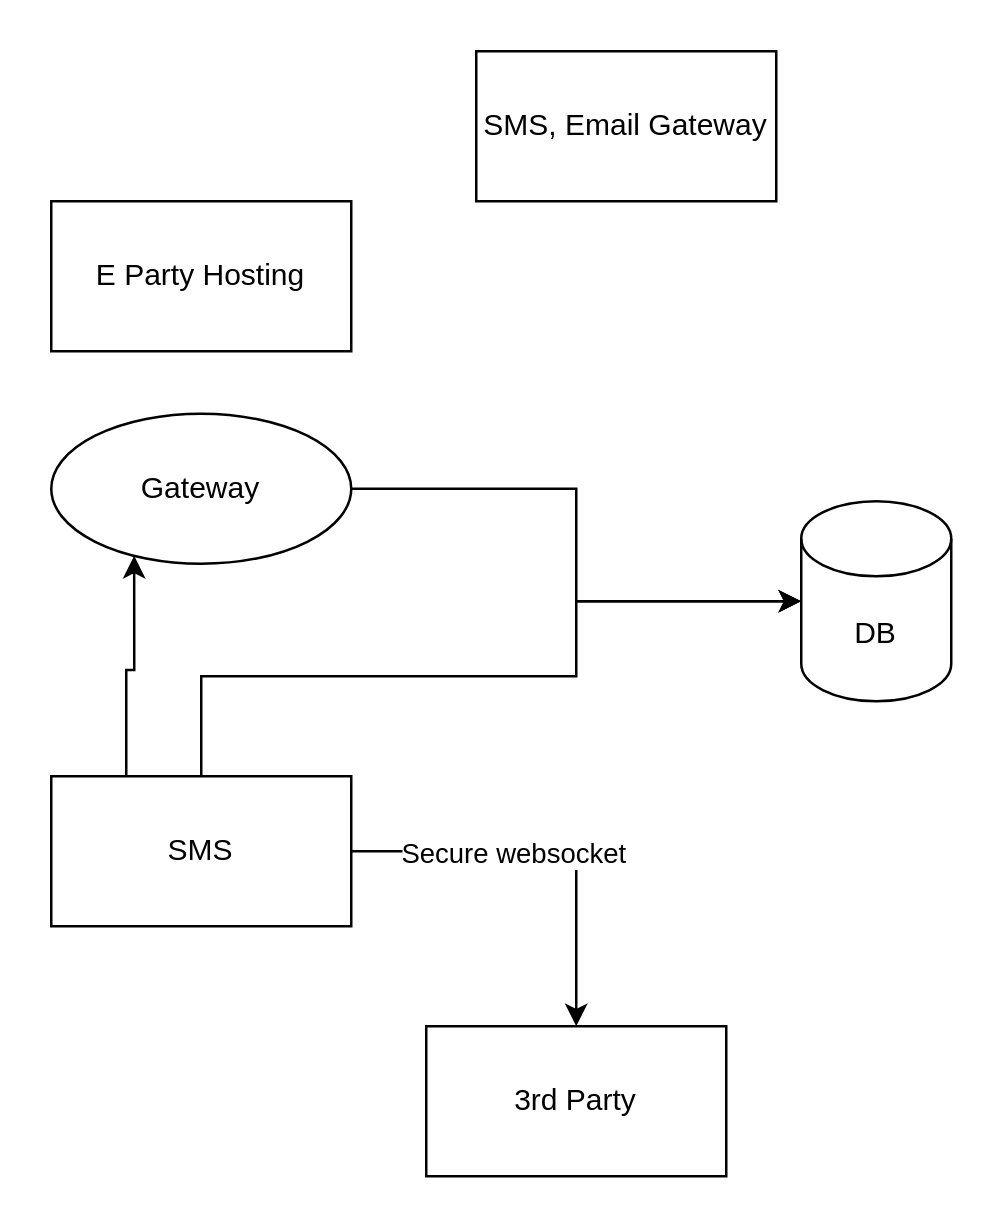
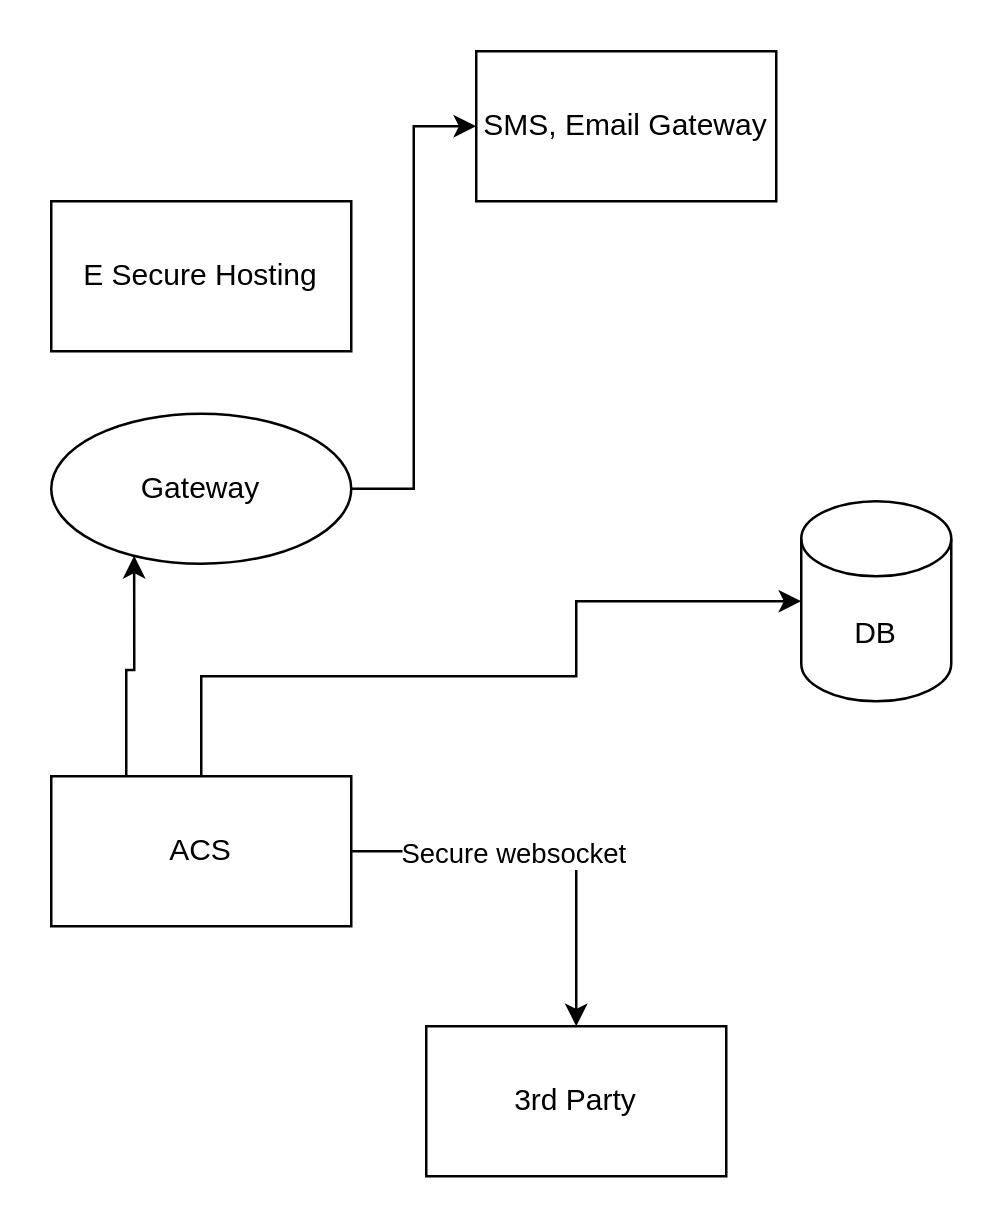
  <mxCell id="0" />
  <mxCell id="1" parent="0" />
- <mxCell id="2" style="edgeStyle=orthogonalEdgeStyle;rounded=0;orthogonalLoop=1;jettySize=auto;html=1;" edge="1" parent="1" source="3" target="4"><mxGeometry relative="1" as="geometry" /></mxCell>
+ <mxCell id="2" style="edgeStyle=orthogonalEdgeStyle;rounded=0;orthogonalLoop=1;jettySize=auto;html=1;entryX=0;entryY=0.5;entryDx=0;entryDy=0;" edge="1" parent="1" source="3" target="12"><mxGeometry relative="1" as="geometry" /></mxCell>
  <mxCell id="3" value="Gateway" style="ellipse;whiteSpace=wrap;html=1;" parent="1" vertex="1"><mxGeometry x="20" y="165" width="120" height="60" as="geometry" /></mxCell>
  <mxCell id="4" value="DB" style="shape=cylinder3;whiteSpace=wrap;html=1;boundedLbl=1;backgroundOutline=1;size=15;" parent="1" vertex="1"><mxGeometry x="320" y="200" width="60" height="80" as="geometry" /></mxCell>
  <mxCell id="5" style="edgeStyle=orthogonalEdgeStyle;rounded=0;orthogonalLoop=1;jettySize=auto;html=1;" edge="1" parent="1" source="9" target="10"><mxGeometry relative="1" as="geometry" /></mxCell>
  <mxCell id="6" value="Secure websocket" style="edgeLabel;html=1;align=center;verticalAlign=middle;resizable=0;points=[];" vertex="1" connectable="0" parent="5"><mxGeometry x="-0.2" relative="1" as="geometry"><mxPoint as="offset" /></mxGeometry></mxCell>
  <mxCell id="7" style="edgeStyle=orthogonalEdgeStyle;rounded=0;orthogonalLoop=1;jettySize=auto;html=1;entryX=0;entryY=0.5;entryDx=0;entryDy=0;entryPerimeter=0;" edge="1" parent="1" source="9" target="4"><mxGeometry relative="1" as="geometry"><Array as="points"><mxPoint x="80" y="270" /><mxPoint x="230" y="270" /><mxPoint x="230" y="240" /></Array></mxGeometry></mxCell>
  <mxCell id="8" style="edgeStyle=orthogonalEdgeStyle;rounded=0;orthogonalLoop=1;jettySize=auto;html=1;exitX=0.25;exitY=0;exitDx=0;exitDy=0;entryX=0.25;entryY=1;entryDx=0;entryDy=0;" edge="1" parent="1" source="9" target="3"><mxGeometry relative="1" as="geometry" /></mxCell>
- <mxCell id="9" value="SMS" style="rounded=0;whiteSpace=wrap;html=1;" parent="1" vertex="1"><mxGeometry x="20" y="310" width="120" height="60" as="geometry" /></mxCell>
+ <mxCell id="9" value="ACS" style="rounded=0;whiteSpace=wrap;html=1;" parent="1" vertex="1"><mxGeometry x="20" y="310" width="120" height="60" as="geometry" /></mxCell>
  <mxCell id="10" value="3rd Party" style="rounded=0;whiteSpace=wrap;html=1;" vertex="1" parent="1"><mxGeometry x="170" y="410" width="120" height="60" as="geometry" /></mxCell>
- <mxCell id="11" value="E Party Hosting" style="rounded=0;whiteSpace=wrap;html=1;" vertex="1" parent="1"><mxGeometry x="20" y="80" width="120" height="60" as="geometry" /></mxCell>
+ <mxCell id="11" value="E Secure Hosting" style="rounded=0;whiteSpace=wrap;html=1;" vertex="1" parent="1"><mxGeometry x="20" y="80" width="120" height="60" as="geometry" /></mxCell>
  <mxCell id="12" value="SMS, Email Gateway" style="rounded=0;whiteSpace=wrap;html=1;" vertex="1" parent="1"><mxGeometry x="190" y="20" width="120" height="60" as="geometry" /></mxCell>
